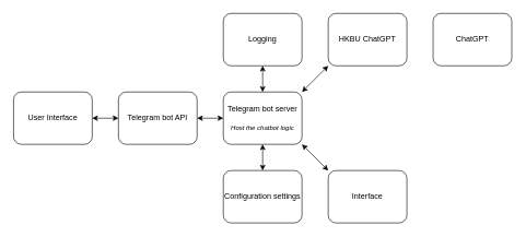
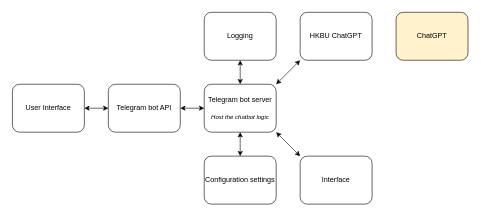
  <mxCell id="0" />
  <mxCell id="1" parent="0" />
  <mxCell id="2" value="" style="edgeStyle=orthogonalEdgeStyle;rounded=0;orthogonalLoop=1;jettySize=auto;html=1;startArrow=classic;startFill=1;" edge="1" parent="1" source="3" target="5"><mxGeometry relative="1" as="geometry" /></mxCell>
  <mxCell id="3" value="User Interface" style="rounded=1;whiteSpace=wrap;html=1;" vertex="1" parent="1"><mxGeometry x="20" y="140" width="120" height="80" as="geometry" /></mxCell>
  <mxCell id="4" value="" style="edgeStyle=orthogonalEdgeStyle;rounded=0;orthogonalLoop=1;jettySize=auto;html=1;startArrow=classic;startFill=1;" edge="1" parent="1" source="5" target="15"><mxGeometry relative="1" as="geometry" /></mxCell>
  <mxCell id="5" value="Telegram bot API" style="rounded=1;whiteSpace=wrap;html=1;" vertex="1" parent="1"><mxGeometry x="180" y="140" width="120" height="80" as="geometry" /></mxCell>
  <mxCell id="6" value="HKBU ChatGPT" style="rounded=1;whiteSpace=wrap;html=1;" vertex="1" parent="1"><mxGeometry x="500" y="20" width="120" height="80" as="geometry" /></mxCell>
- <mxCell id="7" value="ChatGPT" style="rounded=1;whiteSpace=wrap;html=1;" vertex="1" parent="1"><mxGeometry x="660" y="20" width="120" height="80" as="geometry" /></mxCell>
+ <mxCell id="7" value="ChatGPT" style="rounded=1;whiteSpace=wrap;html=1;fillColor=#fff2cc;" vertex="1" parent="1"><mxGeometry x="660" y="20" width="120" height="80" as="geometry" /></mxCell>
  <mxCell id="8" value="Interface" style="rounded=1;whiteSpace=wrap;html=1;" vertex="1" parent="1"><mxGeometry x="500" y="260" width="120" height="80" as="geometry" /></mxCell>
  <mxCell id="9" value="Logging" style="rounded=1;whiteSpace=wrap;html=1;" vertex="1" parent="1"><mxGeometry x="340" y="20" width="120" height="80" as="geometry" /></mxCell>
  <mxCell id="10" value="Configuration settings" style="rounded=1;whiteSpace=wrap;html=1;" vertex="1" parent="1"><mxGeometry x="340" y="260" width="120" height="80" as="geometry" /></mxCell>
  <mxCell id="11" value="" style="edgeStyle=orthogonalEdgeStyle;rounded=0;orthogonalLoop=1;jettySize=auto;html=1;startArrow=classic;startFill=1;" edge="1" parent="1" source="15" target="9"><mxGeometry relative="1" as="geometry" /></mxCell>
  <mxCell id="12" value="" style="edgeStyle=orthogonalEdgeStyle;rounded=0;orthogonalLoop=1;jettySize=auto;html=1;startArrow=classic;startFill=1;" edge="1" parent="1" source="15" target="10"><mxGeometry relative="1" as="geometry" /></mxCell>
  <mxCell id="13" style="rounded=0;orthogonalLoop=1;jettySize=auto;html=1;exitX=1;exitY=0;exitDx=0;exitDy=0;entryX=0;entryY=1;entryDx=0;entryDy=0;startArrow=classic;startFill=1;" edge="1" parent="1" source="15" target="6"><mxGeometry relative="1" as="geometry" /></mxCell>
  <mxCell id="14" style="rounded=0;orthogonalLoop=1;jettySize=auto;html=1;exitX=1;exitY=1;exitDx=0;exitDy=0;entryX=0;entryY=0;entryDx=0;entryDy=0;startArrow=classic;startFill=1;" edge="1" parent="1" source="15" target="8"><mxGeometry relative="1" as="geometry" /></mxCell>
  <mxCell id="15" value="Telegram bot server&lt;br&gt;&lt;br&gt;&lt;i&gt;&lt;font style=&quot;font-size: 10px;&quot;&gt;Host the chatbot logic&lt;/font&gt;&lt;/i&gt;" style="rounded=1;whiteSpace=wrap;html=1;" vertex="1" parent="1"><mxGeometry x="340" y="140" width="120" height="80" as="geometry" /></mxCell>
